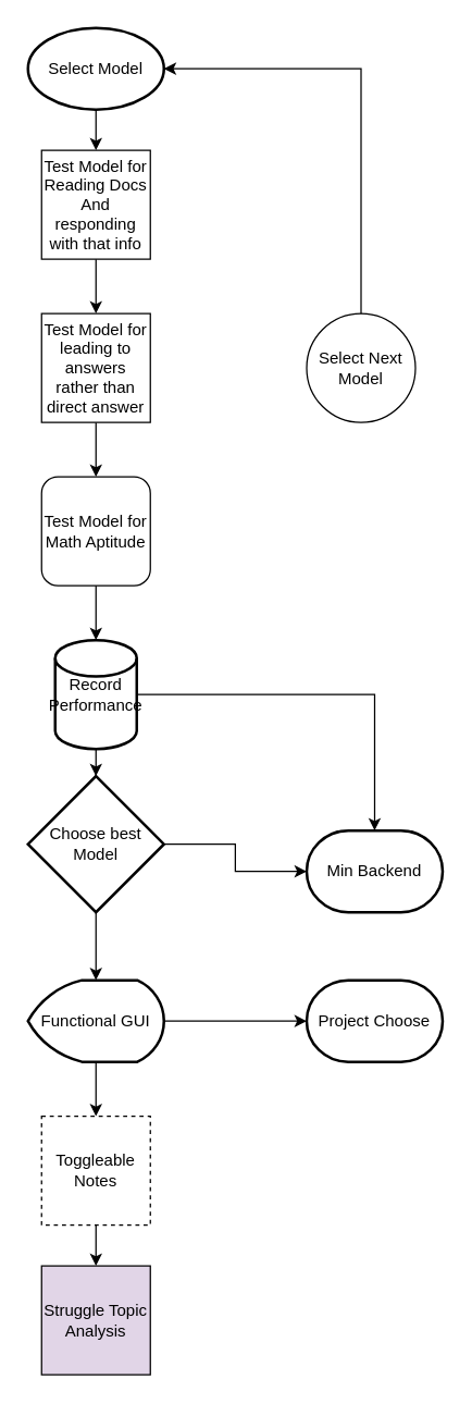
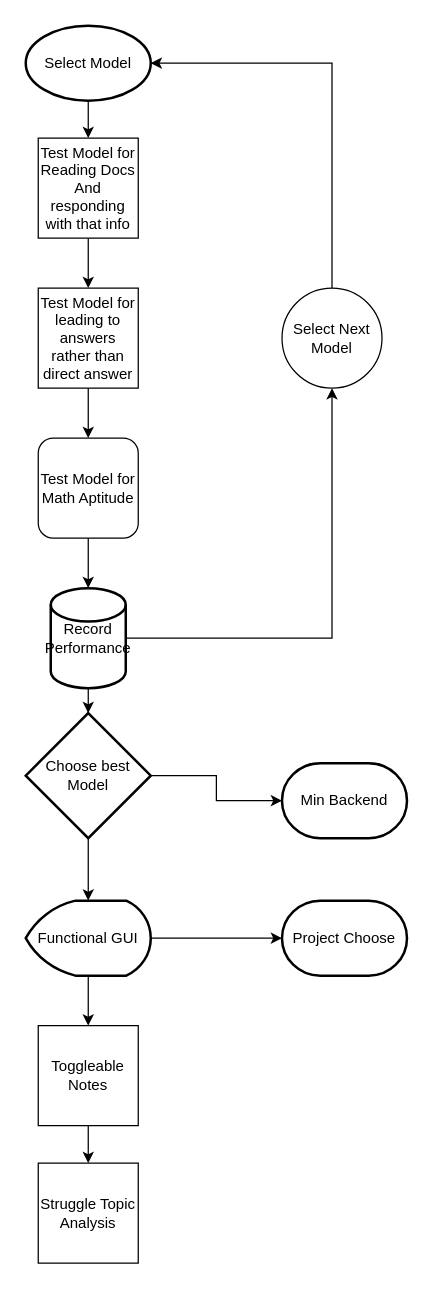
  <mxCell id="0" />
  <mxCell id="1" parent="0" />
  <mxCell id="2" style="edgeStyle=orthogonalEdgeStyle;rounded=0;orthogonalLoop=1;jettySize=auto;html=1;exitX=0.5;exitY=1;exitDx=0;exitDy=0;entryX=0.5;entryY=0;entryDx=0;entryDy=0;" edge="1" parent="1" target="4"><mxGeometry relative="1" as="geometry"><mxPoint x="70" y="80" as="sourcePoint" /></mxGeometry></mxCell>
  <mxCell id="3" style="edgeStyle=orthogonalEdgeStyle;rounded=0;orthogonalLoop=1;jettySize=auto;html=1;entryX=0.5;entryY=0;entryDx=0;entryDy=0;" edge="1" parent="1" source="4" target="6"><mxGeometry relative="1" as="geometry" /></mxCell>
  <mxCell id="4" value="Test Model for Reading Docs And responding with that info" style="whiteSpace=wrap;html=1;aspect=fixed;" vertex="1" parent="1"><mxGeometry x="30" y="110" width="80" height="80" as="geometry" /></mxCell>
  <mxCell id="5" style="edgeStyle=orthogonalEdgeStyle;rounded=0;orthogonalLoop=1;jettySize=auto;html=1;entryX=0.5;entryY=0;entryDx=0;entryDy=0;" edge="1" parent="1" source="6" target="7"><mxGeometry relative="1" as="geometry" /></mxCell>
  <mxCell id="6" value="Test Model for leading to answers rather than direct answer" style="whiteSpace=wrap;html=1;aspect=fixed;" vertex="1" parent="1"><mxGeometry x="30" y="230" width="80" height="80" as="geometry" /></mxCell>
  <mxCell id="7" value="Test Model for Math Aptitude" style="whiteSpace=wrap;html=1;aspect=fixed;rounded=1;" vertex="1" parent="1"><mxGeometry x="30" y="350" width="80" height="80" as="geometry" /></mxCell>
  <mxCell id="8" value="Select Model" style="strokeWidth=2;html=1;shape=mxgraph.flowchart.start_1;whiteSpace=wrap;" vertex="1" parent="1"><mxGeometry x="20" y="20" width="100" height="60" as="geometry" /></mxCell>
- <mxCell id="9" style="edgeStyle=orthogonalEdgeStyle;rounded=0;orthogonalLoop=1;jettySize=auto;html=1;" edge="1" parent="1" source="11" target="21"><mxGeometry relative="1" as="geometry" /></mxCell>
+ <mxCell id="9" style="edgeStyle=orthogonalEdgeStyle;rounded=0;orthogonalLoop=1;jettySize=auto;html=1;entryX=0.5;entryY=1;entryDx=0;entryDy=0;" edge="1" parent="1" source="11" target="13"><mxGeometry relative="1" as="geometry" /></mxCell>
  <mxCell id="10" style="edgeStyle=orthogonalEdgeStyle;rounded=0;orthogonalLoop=1;jettySize=auto;html=1;exitX=0.5;exitY=1;exitDx=0;exitDy=0;exitPerimeter=0;" edge="1" parent="1" source="11" target="15"><mxGeometry relative="1" as="geometry" /></mxCell>
  <mxCell id="11" value="Record Performance" style="strokeWidth=2;html=1;shape=mxgraph.flowchart.database;whiteSpace=wrap;" vertex="1" parent="1"><mxGeometry x="40" y="470" width="60" height="80" as="geometry" /></mxCell>
  <mxCell id="12" style="edgeStyle=orthogonalEdgeStyle;rounded=0;orthogonalLoop=1;jettySize=auto;html=1;exitX=0.5;exitY=1;exitDx=0;exitDy=0;entryX=0.5;entryY=0;entryDx=0;entryDy=0;entryPerimeter=0;" edge="1" parent="1" source="7" target="11"><mxGeometry relative="1" as="geometry" /></mxCell>
  <mxCell id="13" value="Select Next Model" style="ellipse;whiteSpace=wrap;html=1;aspect=fixed;" vertex="1" parent="1"><mxGeometry x="225" y="230" width="80" height="80" as="geometry" /></mxCell>
  <mxCell id="14" style="edgeStyle=orthogonalEdgeStyle;rounded=0;orthogonalLoop=1;jettySize=auto;html=1;exitX=0.5;exitY=0;exitDx=0;exitDy=0;entryX=1;entryY=0.5;entryDx=0;entryDy=0;entryPerimeter=0;" edge="1" parent="1" source="13" target="8"><mxGeometry relative="1" as="geometry" /></mxCell>
  <mxCell id="15" value="Choose best Model" style="strokeWidth=2;html=1;shape=mxgraph.flowchart.decision;whiteSpace=wrap;" vertex="1" parent="1"><mxGeometry x="20" y="570" width="100" height="100" as="geometry" /></mxCell>
  <mxCell id="16" style="edgeStyle=orthogonalEdgeStyle;rounded=0;orthogonalLoop=1;jettySize=auto;html=1;exitX=0.5;exitY=1;exitDx=0;exitDy=0;exitPerimeter=0;entryX=0.5;entryY=0;entryDx=0;entryDy=0;" edge="1" parent="1" source="17" target="19"><mxGeometry relative="1" as="geometry" /></mxCell>
  <mxCell id="17" value="Functional GUI" style="strokeWidth=2;html=1;shape=mxgraph.flowchart.display;whiteSpace=wrap;" vertex="1" parent="1"><mxGeometry x="20" y="720" width="100" height="60" as="geometry" /></mxCell>
  <mxCell id="18" style="edgeStyle=orthogonalEdgeStyle;rounded=0;orthogonalLoop=1;jettySize=auto;html=1;exitX=0.5;exitY=1;exitDx=0;exitDy=0;entryX=0.5;entryY=0;entryDx=0;entryDy=0;" edge="1" parent="1" source="19" target="25"><mxGeometry relative="1" as="geometry" /></mxCell>
- <mxCell id="19" value="Toggleable Notes" style="whiteSpace=wrap;html=1;aspect=fixed;dashed=1;" vertex="1" parent="1"><mxGeometry x="30" y="820" width="80" height="80" as="geometry" /></mxCell>
+ <mxCell id="19" value="Toggleable Notes" style="whiteSpace=wrap;html=1;aspect=fixed;" vertex="1" parent="1"><mxGeometry x="30" y="820" width="80" height="80" as="geometry" /></mxCell>
  <mxCell id="20" style="edgeStyle=orthogonalEdgeStyle;rounded=0;orthogonalLoop=1;jettySize=auto;html=1;exitX=0.5;exitY=1;exitDx=0;exitDy=0;exitPerimeter=0;entryX=0.5;entryY=0;entryDx=0;entryDy=0;entryPerimeter=0;" edge="1" parent="1" source="15" target="17"><mxGeometry relative="1" as="geometry" /></mxCell>
  <mxCell id="21" value="Min Backend" style="strokeWidth=2;html=1;shape=mxgraph.flowchart.terminator;whiteSpace=wrap;" vertex="1" parent="1"><mxGeometry x="225" y="610" width="100" height="60" as="geometry" /></mxCell>
  <mxCell id="22" value="Project Choose" style="strokeWidth=2;html=1;shape=mxgraph.flowchart.terminator;whiteSpace=wrap;" vertex="1" parent="1"><mxGeometry x="225" y="720" width="100" height="60" as="geometry" /></mxCell>
  <mxCell id="23" style="edgeStyle=orthogonalEdgeStyle;rounded=0;orthogonalLoop=1;jettySize=auto;html=1;exitX=1;exitY=0.5;exitDx=0;exitDy=0;exitPerimeter=0;entryX=0;entryY=0.5;entryDx=0;entryDy=0;entryPerimeter=0;" edge="1" parent="1" source="15" target="21"><mxGeometry relative="1" as="geometry" /></mxCell>
  <mxCell id="24" style="edgeStyle=orthogonalEdgeStyle;rounded=0;orthogonalLoop=1;jettySize=auto;html=1;entryX=0;entryY=0.5;entryDx=0;entryDy=0;entryPerimeter=0;" edge="1" parent="1" source="17" target="22"><mxGeometry relative="1" as="geometry" /></mxCell>
- <mxCell id="25" value="Struggle Topic Analysis" style="whiteSpace=wrap;html=1;aspect=fixed;fillColor=#e1d5e7;" vertex="1" parent="1"><mxGeometry x="30" y="930" width="80" height="80" as="geometry" /></mxCell>
+ <mxCell id="25" value="Struggle Topic Analysis" style="whiteSpace=wrap;html=1;aspect=fixed;" vertex="1" parent="1"><mxGeometry x="30" y="930" width="80" height="80" as="geometry" /></mxCell>
